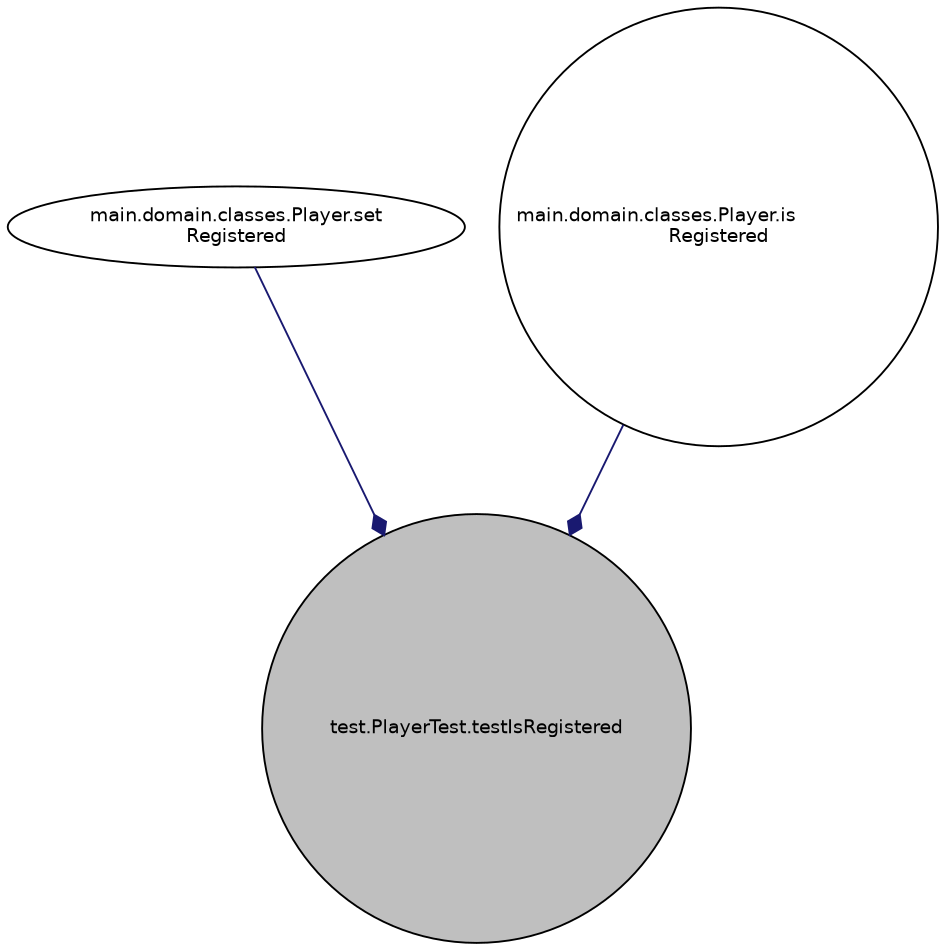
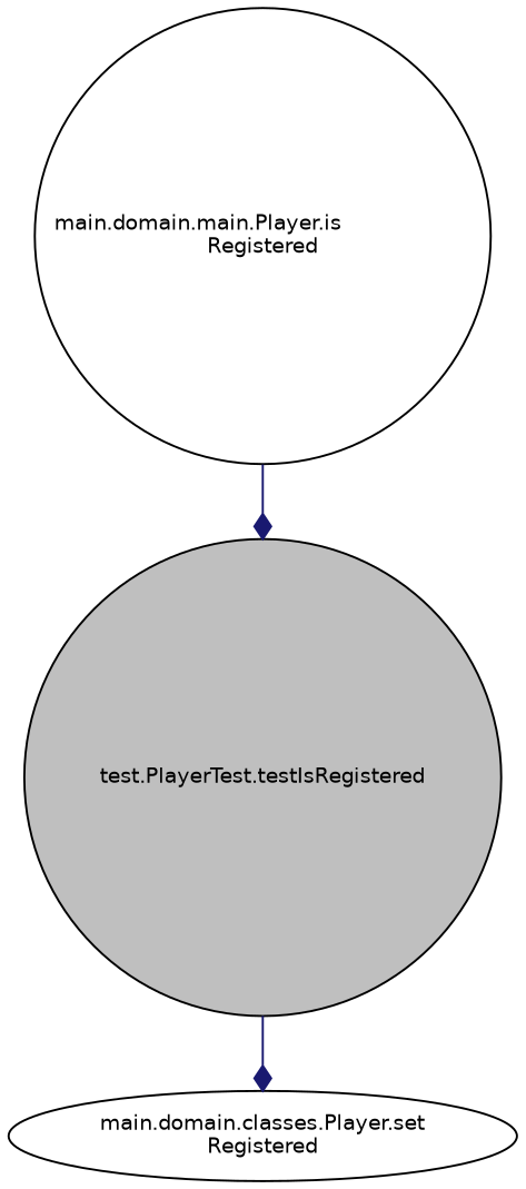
  digraph {
    rankdir=TB
    node [color=black fillcolor=white fontname=Helvetica fontsize=10 shape=circle style=filled]
    edge [arrowhead=diamond color=midnightblue fontname=Helvetica fontsize=10 labelfontname=Helvetica labelfontsize=10 style=solid]
    n1 [fillcolor=grey75 fontcolor=black height=0.2 label="test.PlayerTest.testIsRegistered" width=0.4]
    n2 [height=0.2 label="main.domain.classes.Player.set\lRegistered" shape=ellipse width=0.4]
-   n3 [height=0.2 label="main.domain.classes.Player.is\lRegistered" width=0.4]
-   n2 -> n1
+   n3 [height=0.2 label="main.domain.main.Player.is\lRegistered" width=0.4]
+   n1 -> n2
    n3 -> n1
  }
